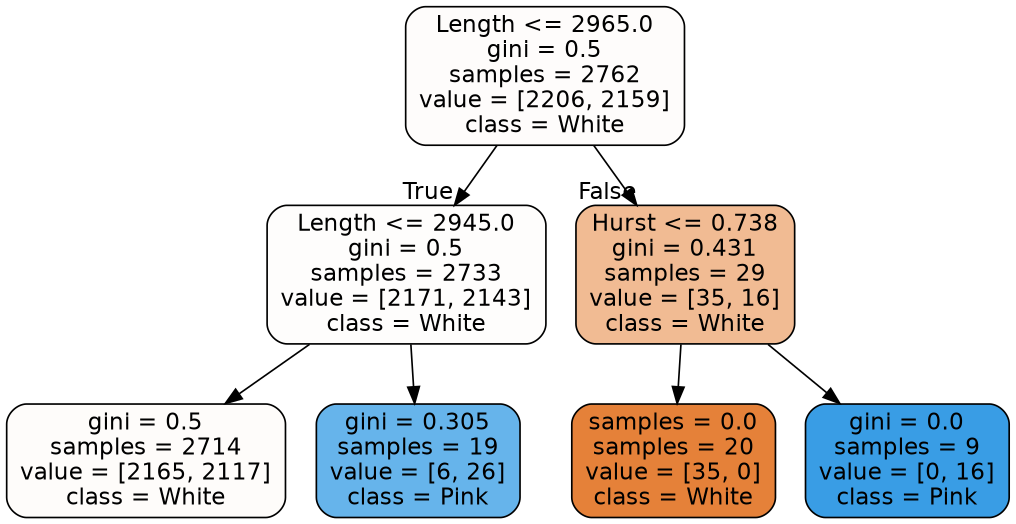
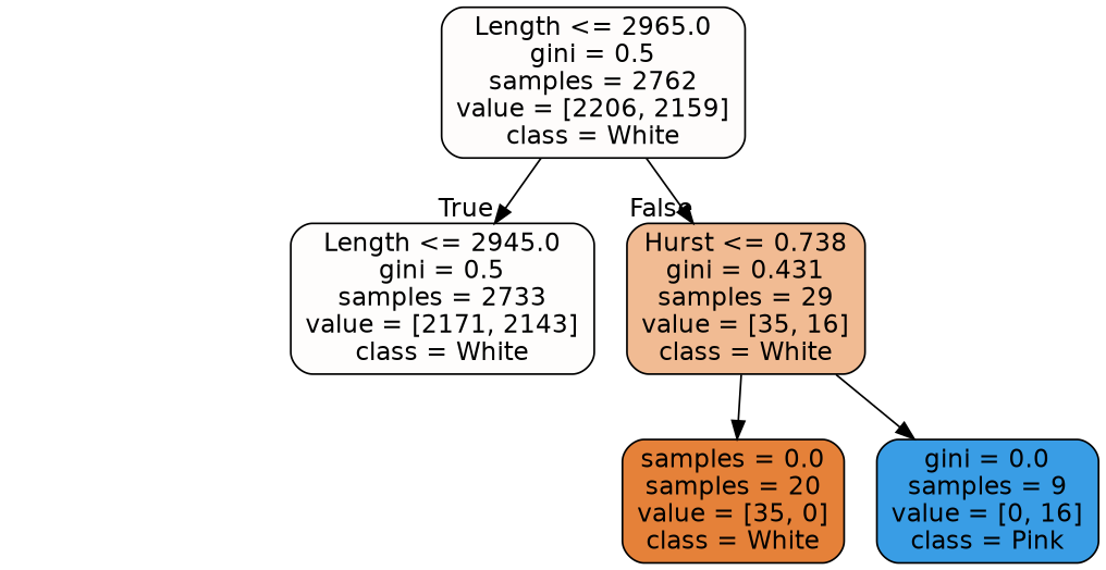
  digraph {
    node [color=black fontname=helvetica shape=box style="filled, rounded"]
    edge [fontname=helvetica]
    n1 [fillcolor="#e5813905" label="Length <= 2965.0\ngini = 0.5\nsamples = 2762\nvalue = [2206, 2159]\nclass = White"]
    n2 [fillcolor="#e5813903" label="Length <= 2945.0\ngini = 0.5\nsamples = 2733\nvalue = [2171, 2143]\nclass = White"]
    n3 [fillcolor="#e581398a" label="Hurst <= 0.738\ngini = 0.431\nsamples = 29\nvalue = [35, 16]\nclass = White"]
-   n4 [fillcolor="#e5813906" label="gini = 0.5\nsamples = 2714\nvalue = [2165, 2117]\nclass = White"]
-   n5 [fillcolor="#399de5c4" label="gini = 0.305\nsamples = 19\nvalue = [6, 26]\nclass = Pink"]
    n6 [fillcolor="#e58139ff" label="samples = 0.0\nsamples = 20\nvalue = [35, 0]\nclass = White"]
    n7 [fillcolor="#399de5ff" label="gini = 0.0\nsamples = 9\nvalue = [0, 16]\nclass = Pink"]
    n1 -> n2 [headlabel=True labelangle=45 labeldistance=2.5]
    n1 -> n3 [headlabel=False labelangle=-45 labeldistance=2.5]
-   n2 -> n4
-   n2 -> n5
    n3 -> n6
    n3 -> n7
  }
